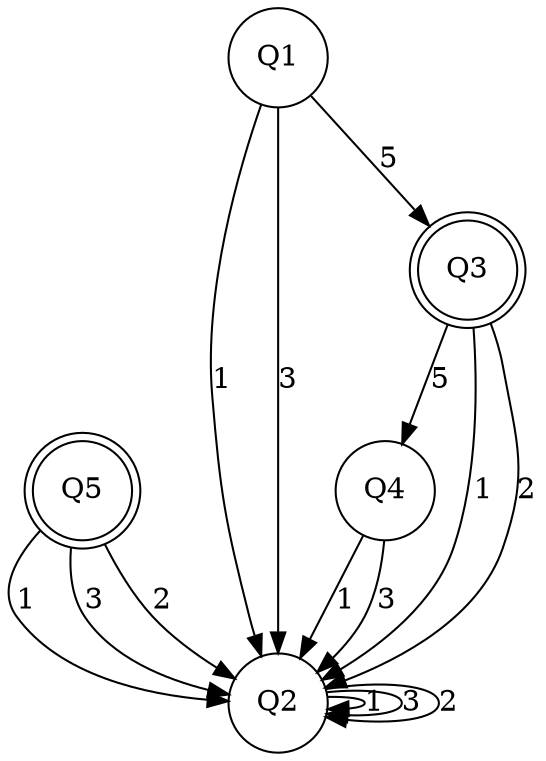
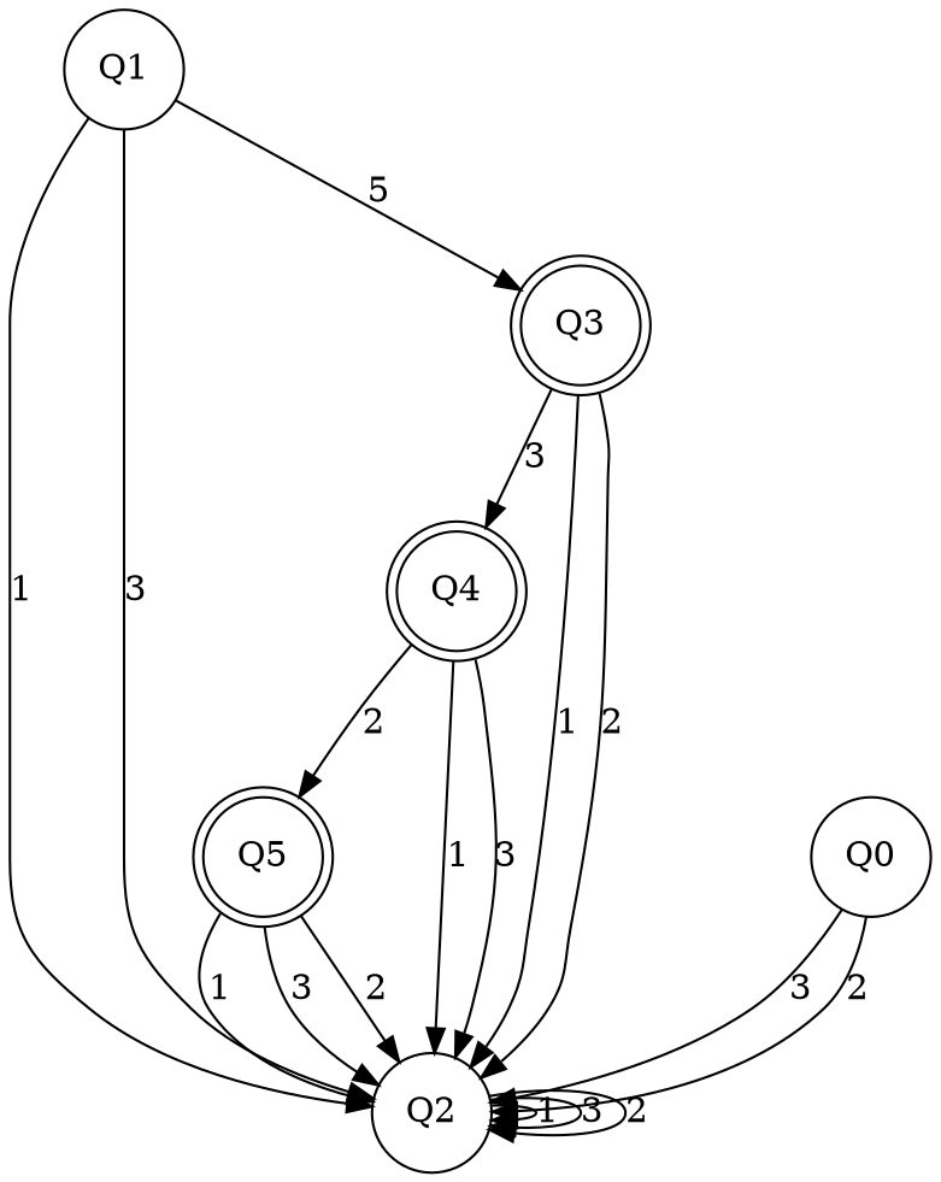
  digraph {
    node [shape=circle]
    Q5 [shape=doublecircle]
-   Q4
+   Q4 [shape=doublecircle]
    Q2
    Q3 [shape=doublecircle]
    Q1
+   Q0
    Q5 -> Q2 [label=1]
    Q5 -> Q2 [label=3]
    Q5 -> Q2 [label=2]
+   Q4 -> Q5 [label=2]
    Q4 -> Q2 [label=1]
    Q4 -> Q2 [label=3]
    Q2 -> Q2 [label=1]
    Q2 -> Q2 [label=3]
    Q2 -> Q2 [label=2]
-   Q3 -> Q4 [label=5]
+   Q3 -> Q4 [label=3]
    Q3 -> Q2 [label=1]
    Q3 -> Q2 [label=2]
    Q1 -> Q2 [label=1]
    Q1 -> Q2 [label=3]
    Q1 -> Q3 [label=5]
+   Q0 -> Q2 [label=3]
+   Q0 -> Q2 [label=2]
  }
